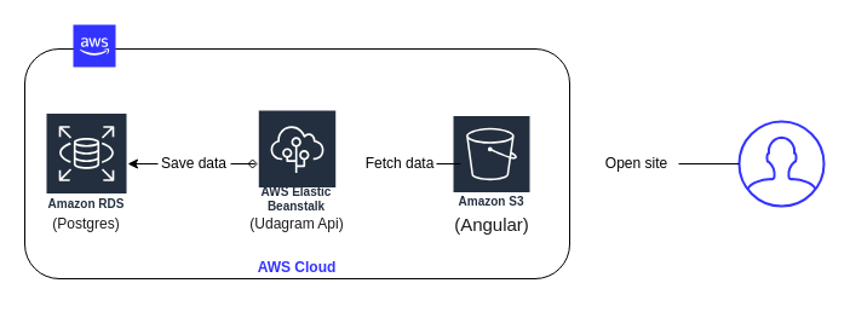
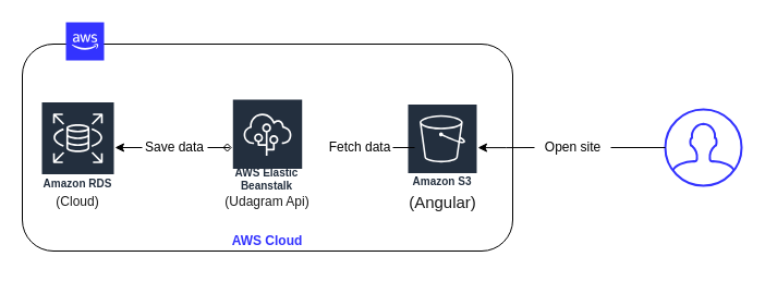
  <mxCell id="0" />
  <mxCell id="1" parent="0" />
  <mxCell id="2" value="" style="html=1;verticalLabelPosition=bottom;align=center;labelBackgroundColor=#ffffff;verticalAlign=top;strokeWidth=2;strokeColor=#3333FF;shadow=0;dashed=0;shape=mxgraph.ios7.icons.user;" vertex="1" parent="1"><mxGeometry x="610" y="100" width="70" height="70" as="geometry" /></mxCell>
  <mxCell id="3" value="" style="edgeStyle=orthogonalEdgeStyle;rounded=0;orthogonalLoop=1;jettySize=auto;html=1;endArrow=none;endFill=0;strokeColor=default;targetPerimeterSpacing=0;startArrow=none;startFill=0;" edge="1" parent="1" source="4" target="2"><mxGeometry relative="1" as="geometry"><Array as="points"><mxPoint x="540" y="135" /><mxPoint x="540" y="135" /></Array></mxGeometry></mxCell>
  <mxCell id="4" value="Open site" style="text;html=1;resizable=0;autosize=1;align=center;verticalAlign=middle;points=[];fillColor=none;strokeColor=none;rounded=0;" vertex="1" parent="1"><mxGeometry x="490" y="125" width="70" height="20" as="geometry" /></mxCell>
  <mxCell id="5" value="" style="rounded=1;whiteSpace=wrap;html=1;" vertex="1" parent="1"><mxGeometry x="20" y="40" width="450" height="189.99" as="geometry" /></mxCell>
  <mxCell id="6" value="" style="outlineConnect=0;dashed=0;verticalLabelPosition=bottom;verticalAlign=top;align=center;html=1;shape=mxgraph.aws3.cloud_2;fillColor=#3333FF;gradientColor=none;strokeColor=#3333FF;" vertex="1" parent="1"><mxGeometry x="60" y="20" width="35" height="35" as="geometry" /></mxCell>
+ <mxCell id="7" value="" style="edgeStyle=orthogonalEdgeStyle;rounded=0;orthogonalLoop=1;jettySize=auto;html=1;startArrow=classic;startFill=1;endArrow=none;endFill=0;targetPerimeterSpacing=0;strokeColor=default;" edge="1" parent="1" source="8" target="4"><mxGeometry relative="1" as="geometry" /></mxCell>
  <mxCell id="8" value="Amazon S3" style="sketch=0;outlineConnect=0;fontColor=#232F3E;gradientColor=none;strokeColor=#ffffff;fillColor=#232F3E;dashed=0;verticalLabelPosition=middle;verticalAlign=bottom;align=center;html=1;whiteSpace=wrap;fontSize=10;fontStyle=1;spacing=3;shape=mxgraph.aws4.productIcon;prIcon=mxgraph.aws4.s3;" vertex="1" parent="1"><mxGeometry x="373" y="94.38" width="65" height="81.25" as="geometry" /></mxCell>
  <mxCell id="9" value="" style="edgeStyle=orthogonalEdgeStyle;rounded=0;orthogonalLoop=1;jettySize=auto;html=1;startArrow=none;startFill=0;endArrow=none;endFill=0;targetPerimeterSpacing=0;strokeColor=default;" edge="1" parent="1" source="10" target="8"><mxGeometry relative="1" as="geometry" /></mxCell>
  <mxCell id="10" value="Fetch data" style="text;html=1;strokeColor=none;fillColor=none;align=center;verticalAlign=middle;whiteSpace=wrap;rounded=0;" vertex="1" parent="1"><mxGeometry x="300" y="120" width="60" height="30" as="geometry" /></mxCell>
  <mxCell id="11" value="AWS Elastic Beanstalk" style="sketch=0;outlineConnect=0;fontColor=#232F3E;gradientColor=none;strokeColor=#ffffff;fillColor=#232F3E;dashed=0;verticalLabelPosition=middle;verticalAlign=bottom;align=center;html=1;whiteSpace=wrap;fontSize=10;fontStyle=1;spacing=3;shape=mxgraph.aws4.productIcon;prIcon=mxgraph.aws4.elastic_beanstalk;" vertex="1" parent="1"><mxGeometry x="212.28" y="90" width="65.45" height="90" as="geometry" /></mxCell>
  <mxCell id="12" value="" style="edgeStyle=orthogonalEdgeStyle;rounded=0;orthogonalLoop=1;jettySize=auto;html=1;startArrow=none;startFill=1;endArrow=diamond;endFill=0;targetPerimeterSpacing=0;strokeColor=default;" edge="1" parent="1" source="14" target="11"><mxGeometry relative="1" as="geometry" /></mxCell>
  <mxCell id="13" value="Amazon RDS" style="sketch=0;outlineConnect=0;fontColor=#232F3E;gradientColor=none;strokeColor=#ffffff;fillColor=#232F3E;dashed=0;verticalLabelPosition=middle;verticalAlign=bottom;align=center;html=1;whiteSpace=wrap;fontSize=10;fontStyle=1;spacing=3;shape=mxgraph.aws4.productIcon;prIcon=mxgraph.aws4.rds;" vertex="1" parent="1"><mxGeometry x="37" y="92.5" width="68" height="85" as="geometry" /></mxCell>
  <mxCell id="14" value="Save data" style="text;html=1;strokeColor=none;fillColor=none;align=center;verticalAlign=middle;whiteSpace=wrap;rounded=0;" vertex="1" parent="1"><mxGeometry x="130" y="120" width="60" height="30" as="geometry" /></mxCell>
  <mxCell id="15" value="" style="edgeStyle=orthogonalEdgeStyle;rounded=0;orthogonalLoop=1;jettySize=auto;html=1;startArrow=classic;startFill=1;endArrow=none;endFill=0;strokeColor=default;" edge="1" parent="1" source="13" target="14"><mxGeometry relative="1" as="geometry"><mxPoint x="121.5" y="135" as="sourcePoint" /><mxPoint x="212.28" y="135" as="targetPoint" /></mxGeometry></mxCell>
  <mxCell id="16" value="AWS Cloud" style="text;html=1;strokeColor=none;fillColor=none;align=center;verticalAlign=middle;whiteSpace=wrap;rounded=0;fontColor=#3333FF;fontStyle=1" vertex="1" parent="1"><mxGeometry x="181.14" y="205.63" width="127.72" height="30.01" as="geometry" /></mxCell>
  <mxCell id="17" value="&lt;h2 class=&quot;qrShPb kno-ecr-pt PZPZlf q8U8x EaHP9c&quot; style=&quot;font-size: 15px&quot;&gt;&lt;font style=&quot;font-size: 15px&quot; color=&quot;#1A1A1A&quot;&gt;&lt;span&gt;&lt;span dir=&quot;rtl&quot;&gt;&lt;span style=&quot;font-weight: normal&quot;&gt;(Angular)&lt;br&gt;&lt;/span&gt;&lt;/span&gt;&lt;/span&gt;&lt;/font&gt;&lt;/h2&gt;" style="text;html=1;strokeColor=none;fillColor=none;align=center;verticalAlign=middle;whiteSpace=wrap;rounded=0;fontColor=#3333FF;" vertex="1" parent="1"><mxGeometry x="375.5" y="170" width="60" height="30" as="geometry" /></mxCell>
  <mxCell id="18" value="&lt;font color=&quot;#1A1A1A&quot;&gt;(Udagram Api)&lt;/font&gt;" style="text;html=1;strokeColor=none;fillColor=none;align=center;verticalAlign=middle;whiteSpace=wrap;rounded=0;fontColor=#3333FF;" vertex="1" parent="1"><mxGeometry x="200" y="170" width="90" height="30" as="geometry" /></mxCell>
- <mxCell id="19" value="&lt;font color=&quot;#1A1A1A&quot;&gt;(Postgres)&lt;/font&gt;" style="text;html=1;strokeColor=none;fillColor=none;align=center;verticalAlign=middle;whiteSpace=wrap;rounded=0;fontColor=#3333FF;" vertex="1" parent="1"><mxGeometry x="41" y="170" width="60" height="30" as="geometry" /></mxCell>
+ <mxCell id="19" value="&lt;font color=&quot;#1A1A1A&quot;&gt;(Cloud)&lt;/font&gt;" style="text;html=1;strokeColor=none;fillColor=none;align=center;verticalAlign=middle;whiteSpace=wrap;rounded=0;fontColor=#3333FF;" vertex="1" parent="1"><mxGeometry x="41" y="170" width="60" height="30" as="geometry" /></mxCell>
